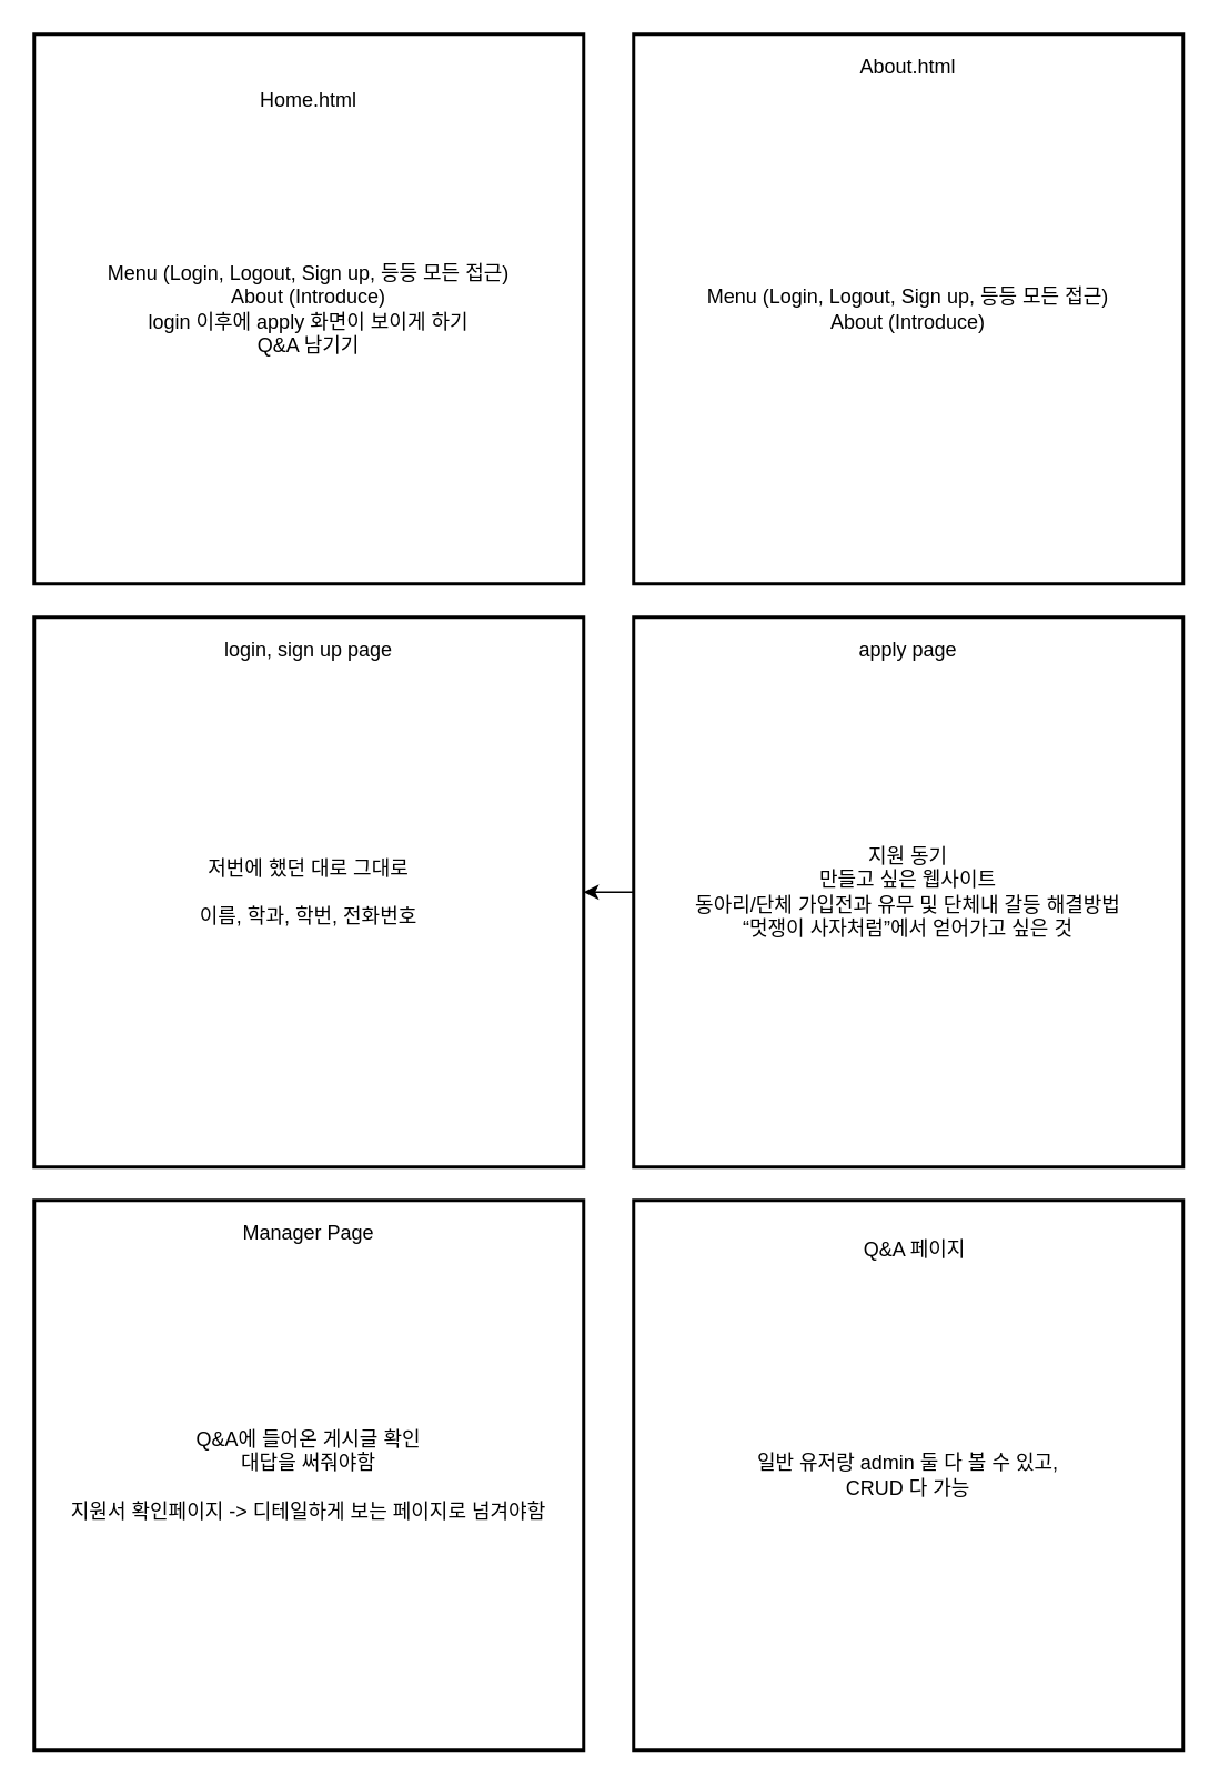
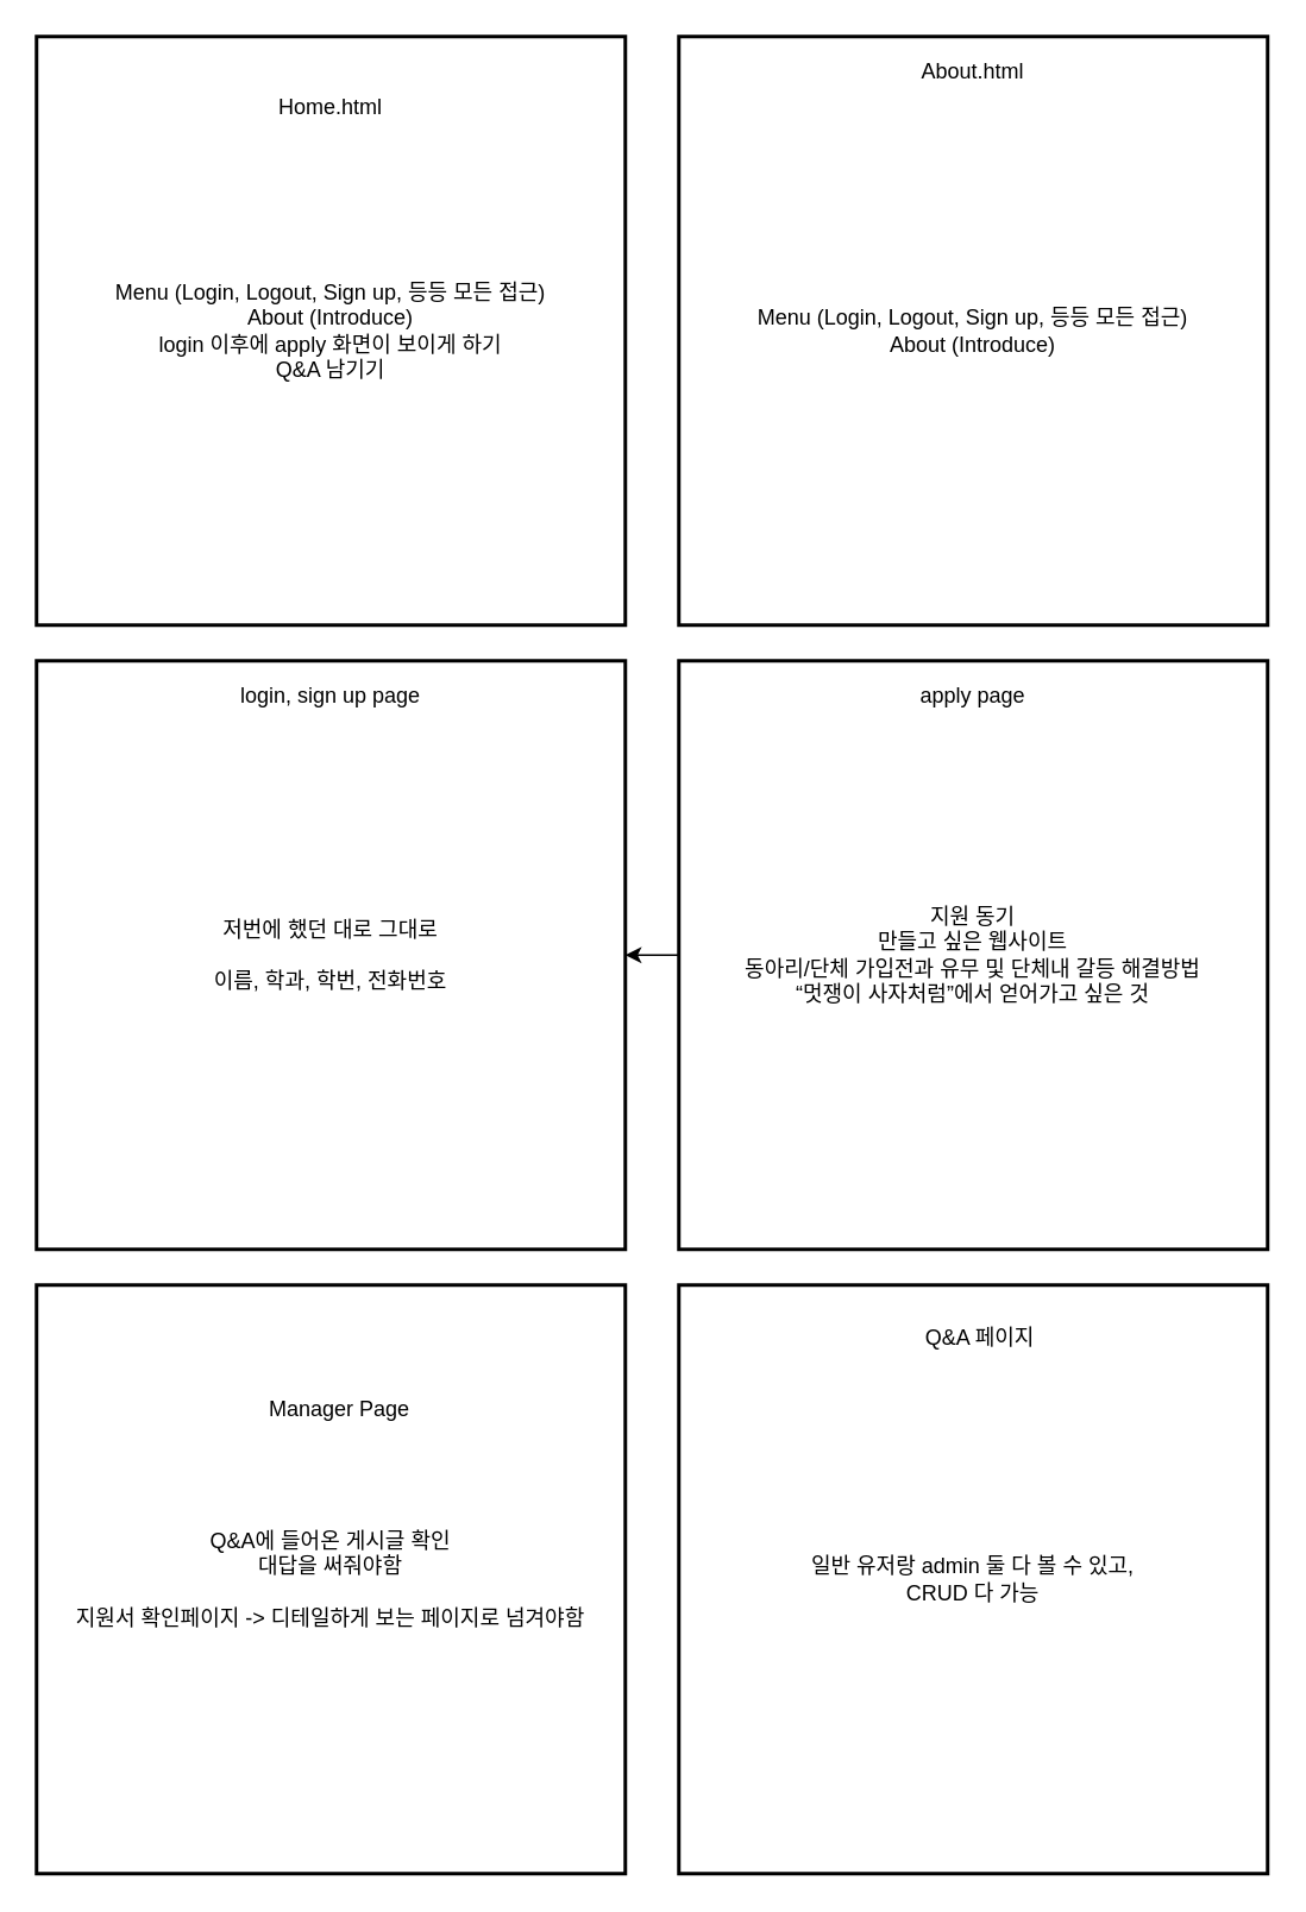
  <mxCell id="0" />
  <mxCell id="1" parent="0" />
  <mxCell id="2" value="Menu (Login, Logout, Sign up, 등등 모든 접근)&lt;br&gt;About (Introduce)&lt;br&gt;login 이후에 apply 화면이 보이게 하기&lt;br&gt;Q&amp;amp;A 남기기" style="whiteSpace=wrap;html=1;aspect=fixed;strokeWidth=2;" vertex="1" parent="1"><mxGeometry x="20" y="20" width="330" height="330" as="geometry" /></mxCell>
  <mxCell id="3" value="Home.html" style="text;html=1;strokeColor=none;fillColor=none;align=center;verticalAlign=middle;whiteSpace=wrap;rounded=0;" vertex="1" parent="1"><mxGeometry x="30" y="50" width="310" height="20" as="geometry" /></mxCell>
  <mxCell id="4" value="Menu (Login, Logout, Sign up, 등등 모든 접근)&lt;br&gt;About (Introduce)&lt;span style=&quot;color: rgba(0 , 0 , 0 , 0) ; font-family: monospace ; font-size: 0px&quot;&gt;%3CmxGraphModel%3E%3Croot%3E%3CmxCell%20id%3D%220%22%2F%3E%3CmxCell%20id%3D%221%22%20parent%3D%220%22%2F%3E%3CmxCell%20id%3D%222%22%20value%3D%22Home.html%22%20style%3D%22text%3Bhtml%3D1%3BstrokeColor%3Dnone%3BfillColor%3Dnone%3Balign%3Dcenter%3BverticalAlign%3Dmiddle%3BwhiteSpace%3Dwrap%3Brounded%3D0%3B%22%20vertex%3D%221%22%20parent%3D%221%22%3E%3CmxGeometry%20x%3D%2250%22%20y%3D%2240%22%20width%3D%22310%22%20height%3D%2220%22%20as%3D%22geometry%22%2F%3E%3C%2FmxCell%3E%3C%2Froot%3E%3C%2FmxGraphModel%3E&lt;/span&gt;" style="whiteSpace=wrap;html=1;aspect=fixed;strokeWidth=2;" vertex="1" parent="1"><mxGeometry x="380" y="20" width="330" height="330" as="geometry" /></mxCell>
  <mxCell id="5" value="About.html" style="text;html=1;strokeColor=none;fillColor=none;align=center;verticalAlign=middle;whiteSpace=wrap;rounded=0;" vertex="1" parent="1"><mxGeometry x="390" y="30" width="310" height="20" as="geometry" /></mxCell>
  <mxCell id="6" value="저번에 했던 대로 그대로&lt;br&gt;&lt;br&gt;이름, 학과, 학번, 전화번호" style="whiteSpace=wrap;html=1;aspect=fixed;strokeWidth=2;" vertex="1" parent="1"><mxGeometry x="20" y="370" width="330" height="330" as="geometry" /></mxCell>
  <mxCell id="7" value="login, sign up page" style="text;html=1;strokeColor=none;fillColor=none;align=center;verticalAlign=middle;whiteSpace=wrap;rounded=0;" vertex="1" parent="1"><mxGeometry x="30" y="380" width="310" height="20" as="geometry" /></mxCell>
  <mxCell id="8" value="" style="edgeStyle=orthogonalEdgeStyle;rounded=0;orthogonalLoop=1;jettySize=auto;html=1;" edge="1" parent="1" source="9" target="6"><mxGeometry relative="1" as="geometry" /></mxCell>
  <mxCell id="9" value="지원 동기&lt;br&gt;만들고 싶은 웹사이트&lt;br&gt;&lt;span style=&quot;font-family: &amp;#34;poppins&amp;#34; , sans-serif ; background-color: rgb(255 , 255 , 255)&quot;&gt;&lt;font style=&quot;font-size: 12px&quot;&gt;동아리/단체 가입전과 유무 및 단체내 갈등 해결방법&lt;br&gt;&lt;/font&gt;&lt;/span&gt;&lt;span style=&quot;font-family: &amp;#34;poppins&amp;#34; , sans-serif ; background-color: rgb(255 , 255 , 255)&quot;&gt;&lt;font style=&quot;font-size: 12px&quot;&gt;“멋쟁이 사자처럼”에서 얻어가고 싶은 것&lt;/font&gt;&lt;/span&gt;&lt;span style=&quot;font-family: &amp;#34;poppins&amp;#34; , sans-serif ; background-color: rgb(255 , 255 , 255)&quot;&gt;&lt;br&gt;&lt;/span&gt;" style="whiteSpace=wrap;html=1;aspect=fixed;strokeWidth=2;" vertex="1" parent="1"><mxGeometry x="380" y="370" width="330" height="330" as="geometry" /></mxCell>
  <mxCell id="10" value="apply page" style="text;html=1;strokeColor=none;fillColor=none;align=center;verticalAlign=middle;whiteSpace=wrap;rounded=0;" vertex="1" parent="1"><mxGeometry x="390" y="380" width="310" height="20" as="geometry" /></mxCell>
  <mxCell id="11" value="&lt;span style=&quot;font-family: &amp;#34;poppins&amp;#34; , sans-serif ; background-color: rgb(255 , 255 , 255)&quot;&gt;Q&amp;amp;A에 들어온 게시글 확인&lt;br&gt;대답을 써줘야함&lt;br&gt;&lt;br&gt;지원서 확인페이지 -&amp;gt; 디테일하게 보는 페이지로 넘겨야함&lt;br&gt;&lt;/span&gt;" style="whiteSpace=wrap;html=1;aspect=fixed;strokeWidth=2;" vertex="1" parent="1"><mxGeometry x="20" y="720" width="330" height="330" as="geometry" /></mxCell>
- <mxCell id="12" value="Manager Page" style="text;html=1;strokeColor=none;fillColor=none;align=center;verticalAlign=middle;whiteSpace=wrap;rounded=0;" vertex="1" parent="1"><mxGeometry x="30" y="730" width="310" height="20" as="geometry" /></mxCell>
+ <mxCell id="12" value="Manager Page" style="text;html=1;strokeColor=none;fillColor=none;align=center;verticalAlign=middle;whiteSpace=wrap;rounded=0;" vertex="1" parent="1"><mxGeometry x="35" y="780" width="310" height="20" as="geometry" /></mxCell>
  <mxCell id="13" value="&lt;span style=&quot;font-family: &amp;#34;poppins&amp;#34; , sans-serif ; background-color: rgb(255 , 255 , 255)&quot;&gt;일반 유저랑 admin 둘 다 볼 수 있고,&lt;br&gt;CRUD 다 가능&lt;br&gt;&lt;/span&gt;" style="whiteSpace=wrap;html=1;aspect=fixed;strokeWidth=2;" vertex="1" parent="1"><mxGeometry x="380" y="720" width="330" height="330" as="geometry" /></mxCell>
  <mxCell id="14" value="Q&amp;amp;A 페이지" style="text;html=1;strokeColor=none;fillColor=none;align=center;verticalAlign=middle;whiteSpace=wrap;rounded=0;" vertex="1" parent="1"><mxGeometry x="394" y="740" width="310" height="20" as="geometry" /></mxCell>
